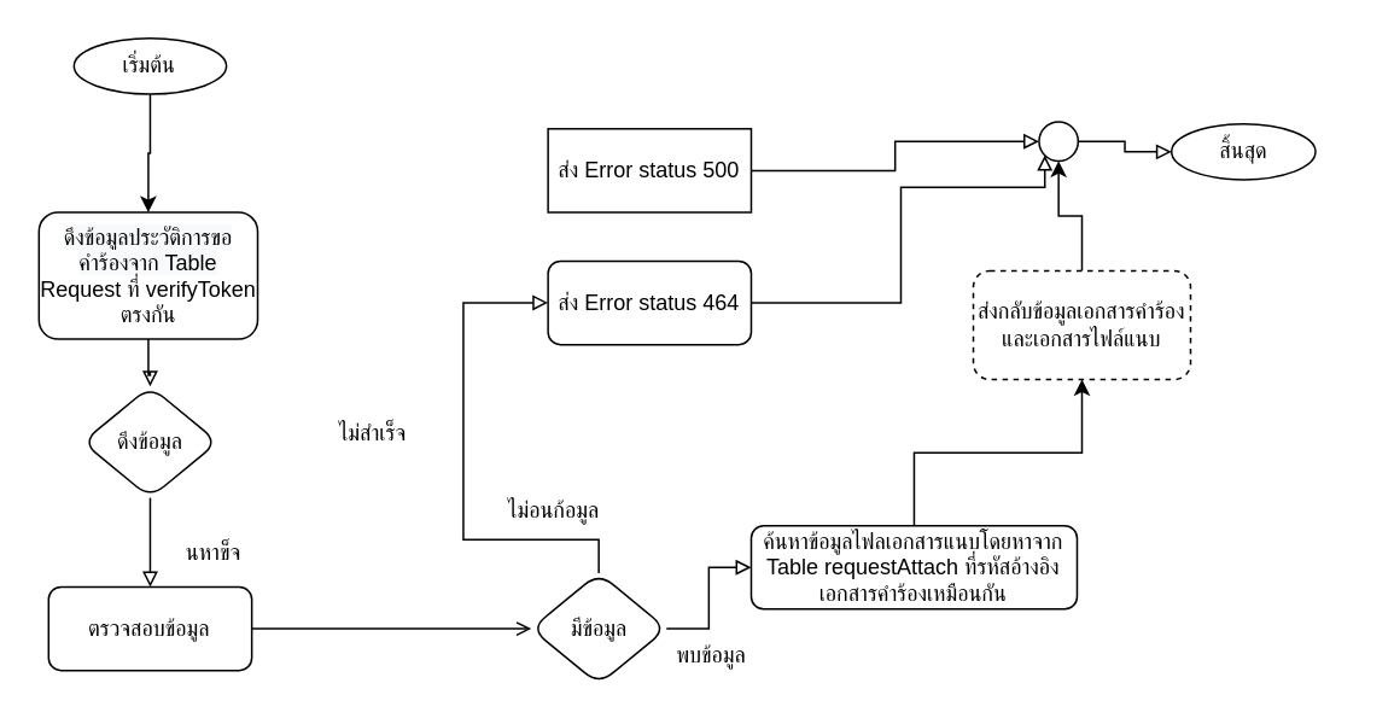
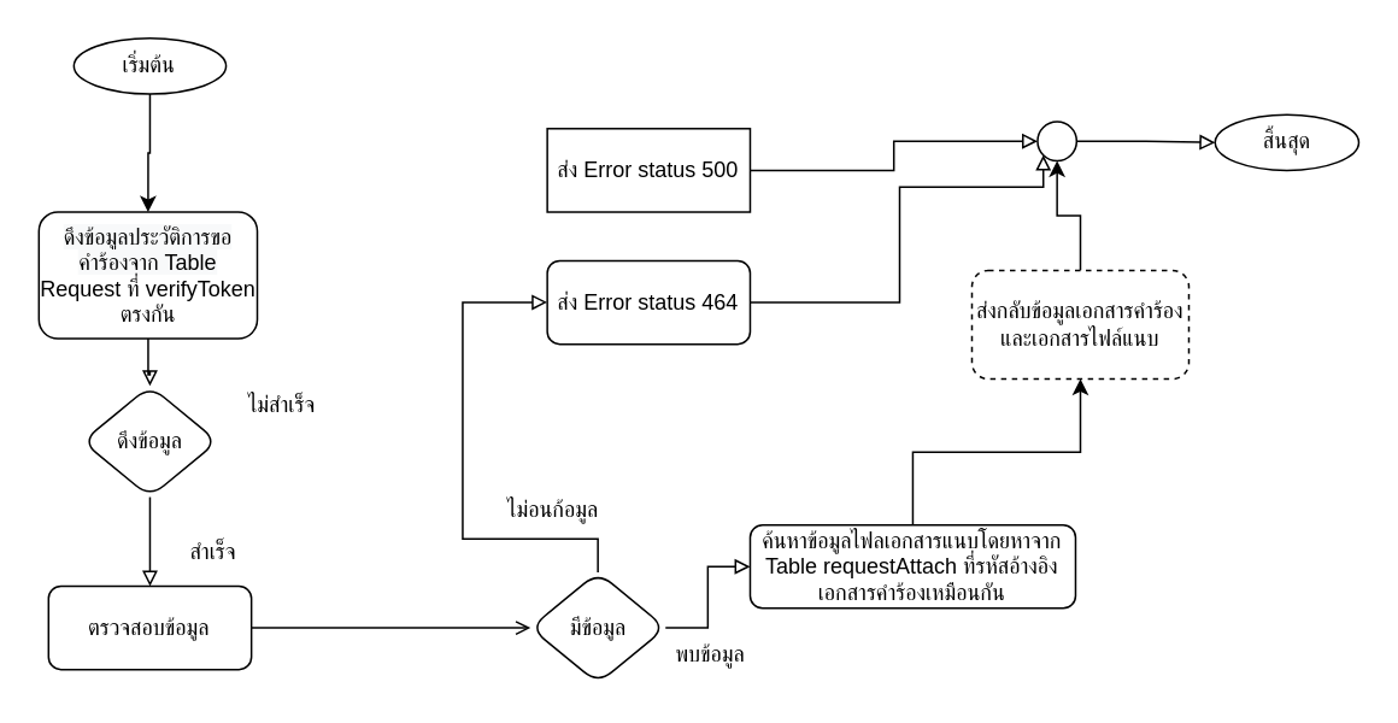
  <mxCell id="0" />
  <mxCell id="1" parent="0" />
  <mxCell id="2" value="เริ่มต้น" style="ellipse;whiteSpace=wrap;html=1;rounded=1;glass=0;strokeWidth=1;shadow=0;" vertex="1" parent="1"><mxGeometry x="40.228" y="20.692" width="84.17" height="30.769" as="geometry" /></mxCell>
- <mxCell id="3" value="สิ้นสุด" style="ellipse;whiteSpace=wrap;html=1;rounded=1;glass=0;strokeWidth=1;shadow=0;" vertex="1" parent="1"><mxGeometry x="646.506" y="68" width="79.494" height="30.769" as="geometry" /></mxCell>
+ <mxCell id="3" value="สิ้นสุด" style="ellipse;whiteSpace=wrap;html=1;rounded=1;glass=0;strokeWidth=1;shadow=0;" vertex="1" parent="1"><mxGeometry x="671.506" y="63" width="79.494" height="30.769" as="geometry" /></mxCell>
  <mxCell id="4" value="&lt;span style=&quot;color: rgb(0, 0, 0); font-family: Helvetica; font-size: 12px; font-style: normal; font-variant-ligatures: normal; font-variant-caps: normal; font-weight: 400; letter-spacing: normal; orphans: 2; text-align: center; text-indent: 0px; text-transform: none; widows: 2; word-spacing: 0px; -webkit-text-stroke-width: 0px; background-color: rgb(248, 249, 250); text-decoration-thickness: initial; text-decoration-style: initial; text-decoration-color: initial; float: none; display: inline !important;&quot;&gt;ดึงข้อมูลประวัติการขอคำร้องจาก Table&lt;br&gt;&lt;/span&gt;Request ที่ verifyToken ตรงกัน" style="rounded=1;whiteSpace=wrap;html=1;" vertex="1" parent="1"><mxGeometry x="20.87" y="116.85" width="120.8" height="70" as="geometry" /></mxCell>
  <mxCell id="5" style="edgeStyle=orthogonalEdgeStyle;rounded=0;orthogonalLoop=1;jettySize=auto;html=1;entryX=0.5;entryY=0;entryDx=0;entryDy=0;" edge="1" parent="1" source="2" target="4"><mxGeometry relative="1" as="geometry" /></mxCell>
  <mxCell id="6" value="ส่ง Error status 500" style="whiteSpace=wrap;html=1;rounded=0;" vertex="1" parent="1"><mxGeometry x="302.092" y="70.692" width="112.227" height="46.154" as="geometry" /></mxCell>
  <mxCell id="7" value="ตรวจสอบข้อมูล" style="whiteSpace=wrap;html=1;rounded=1;" vertex="1" parent="1"><mxGeometry x="26.2" y="323.769" width="112.227" height="46.154" as="geometry" /></mxCell>
  <mxCell id="8" value="" style="edgeStyle=orthogonalEdgeStyle;rounded=0;orthogonalLoop=1;jettySize=auto;html=1;endArrow=block;endFill=0;" edge="1" parent="1" source="9" target="7"><mxGeometry relative="1" as="geometry" /></mxCell>
  <mxCell id="9" value="ดึงข้อมูล" style="rhombus;whiteSpace=wrap;html=1;rounded=1;" vertex="1" parent="1"><mxGeometry x="44.905" y="213" width="74.818" height="61.538" as="geometry" /></mxCell>
  <mxCell id="10" value="" style="edgeStyle=orthogonalEdgeStyle;rounded=0;orthogonalLoop=1;jettySize=auto;html=1;endArrow=block;endFill=0;" edge="1" parent="1" source="4" target="9"><mxGeometry relative="1" as="geometry" /></mxCell>
- <mxCell id="11" value="ไม่สำเร็จ" style="text;html=1;align=center;verticalAlign=middle;resizable=0;points=[];autosize=1;strokeColor=none;fillColor=none;" vertex="1" parent="1"><mxGeometry x="169.723" y="224.154" width="70" height="30" as="geometry" /></mxCell>
- <mxCell id="12" value="นหาข็จ" style="text;html=1;align=center;verticalAlign=middle;resizable=0;points=[];autosize=1;strokeColor=none;fillColor=none;" vertex="1" parent="1"><mxGeometry x="91.666" y="289.923" width="50" height="30" as="geometry" /></mxCell>
+ <mxCell id="11" value="ไม่สำเร็จ" style="text;html=1;align=center;verticalAlign=middle;resizable=0;points=[];autosize=1;strokeColor=none;fillColor=none;" vertex="1" parent="1"><mxGeometry x="119.723" y="209.154" width="70" height="30" as="geometry" /></mxCell>
+ <mxCell id="12" value="สำเร็จ" style="text;html=1;align=center;verticalAlign=middle;resizable=0;points=[];autosize=1;strokeColor=none;fillColor=none;" vertex="1" parent="1"><mxGeometry x="91.666" y="289.923" width="50" height="30" as="geometry" /></mxCell>
  <mxCell id="13" value="มีข้อมูล" style="rhombus;whiteSpace=wrap;html=1;rounded=1;" vertex="1" parent="1"><mxGeometry x="292.739" y="316.077" width="74.818" height="61.538" as="geometry" /></mxCell>
  <mxCell id="14" value="" style="edgeStyle=orthogonalEdgeStyle;rounded=0;orthogonalLoop=1;jettySize=auto;html=1;endArrow=open;endFill=0;" edge="1" parent="1" source="7" target="13"><mxGeometry relative="1" as="geometry" /></mxCell>
  <mxCell id="15" value="ส่ง Error status 464" style="whiteSpace=wrap;html=1;rounded=1;" vertex="1" parent="1"><mxGeometry x="302.092" y="143.769" width="112.227" height="46.154" as="geometry" /></mxCell>
  <mxCell id="16" value="" style="edgeStyle=orthogonalEdgeStyle;rounded=0;orthogonalLoop=1;jettySize=auto;html=1;endArrow=block;endFill=0;" edge="1" parent="1" source="13" target="15"><mxGeometry relative="1" as="geometry"><Array as="points"><mxPoint x="330.148" y="297.615" /><mxPoint x="255.33" y="297.615" /><mxPoint x="255.33" y="166.846" /></Array></mxGeometry></mxCell>
  <mxCell id="17" value="ไม่อนก้อมูล" style="text;html=1;align=center;verticalAlign=middle;resizable=0;points=[];autosize=1;strokeColor=none;fillColor=none;" vertex="1" parent="1"><mxGeometry x="264.683" y="266.846" width="80" height="30" as="geometry" /></mxCell>
  <mxCell id="18" value="พบข้อมูล" style="text;html=1;align=center;verticalAlign=middle;resizable=0;points=[];autosize=1;strokeColor=none;fillColor=none;" vertex="1" parent="1"><mxGeometry x="357.27" y="346.846" width="70" height="30" as="geometry" /></mxCell>
  <mxCell id="19" value="" style="edgeStyle=orthogonalEdgeStyle;rounded=0;orthogonalLoop=1;jettySize=auto;html=1;endArrow=block;endFill=0;entryX=0;entryY=0.5;entryDx=0;entryDy=0;" edge="1" parent="1" source="13" target="24"><mxGeometry relative="1" as="geometry"><mxPoint x="427.273" y="273.766" as="targetPoint" /></mxGeometry></mxCell>
  <mxCell id="20" value="" style="edgeStyle=orthogonalEdgeStyle;rounded=0;orthogonalLoop=1;jettySize=auto;html=1;endArrow=block;endFill=0;" edge="1" parent="1" source="21" target="3"><mxGeometry relative="1" as="geometry" /></mxCell>
  <mxCell id="21" value="" style="ellipse;whiteSpace=wrap;html=1;aspect=fixed;" vertex="1" parent="1"><mxGeometry x="573.307" y="66.846" width="21.582" height="21.582" as="geometry" /></mxCell>
  <mxCell id="22" style="edgeStyle=orthogonalEdgeStyle;rounded=0;orthogonalLoop=1;jettySize=auto;html=1;entryX=0;entryY=0.5;entryDx=0;entryDy=0;endArrow=block;endFill=0;" edge="1" parent="1" source="6" target="21"><mxGeometry relative="1" as="geometry" /></mxCell>
  <mxCell id="23" style="edgeStyle=orthogonalEdgeStyle;rounded=0;orthogonalLoop=1;jettySize=auto;html=1;endArrow=block;endFill=0;entryX=0;entryY=1;entryDx=0;entryDy=0;" edge="1" parent="1" source="15" target="21"><mxGeometry relative="1" as="geometry"><mxPoint x="507" y="113" as="targetPoint" /><Array as="points"><mxPoint x="497" y="167" /><mxPoint x="497" y="103" /><mxPoint x="577" y="103" /></Array></mxGeometry></mxCell>
  <mxCell id="24" value="ค้นหาข้อมูลไฟลเอกสารแนบโดยหาจาก Table requestAttach ที่รหัสอ้างอิงเอกสารคำร้องเหมือนกัน" style="whiteSpace=wrap;html=1;rounded=1;" vertex="1" parent="1"><mxGeometry x="414.32" y="289.92" width="180" height="46.15" as="geometry" /></mxCell>
  <mxCell id="25" value="" style="edgeStyle=orthogonalEdgeStyle;rounded=0;orthogonalLoop=1;jettySize=auto;html=1;" edge="1" parent="1" source="26" target="21"><mxGeometry relative="1" as="geometry" /></mxCell>
  <mxCell id="26" value="ส่งกลับข้อมูลเอกสารคำร้องและเอกสารไฟล์แนบ" style="whiteSpace=wrap;html=1;rounded=1;dashed=1;" vertex="1" parent="1"><mxGeometry x="537" y="149.15" width="120" height="60" as="geometry" /></mxCell>
  <mxCell id="27" value="" style="edgeStyle=orthogonalEdgeStyle;rounded=0;orthogonalLoop=1;jettySize=auto;html=1;" edge="1" parent="1" source="24" target="26"><mxGeometry relative="1" as="geometry" /></mxCell>
